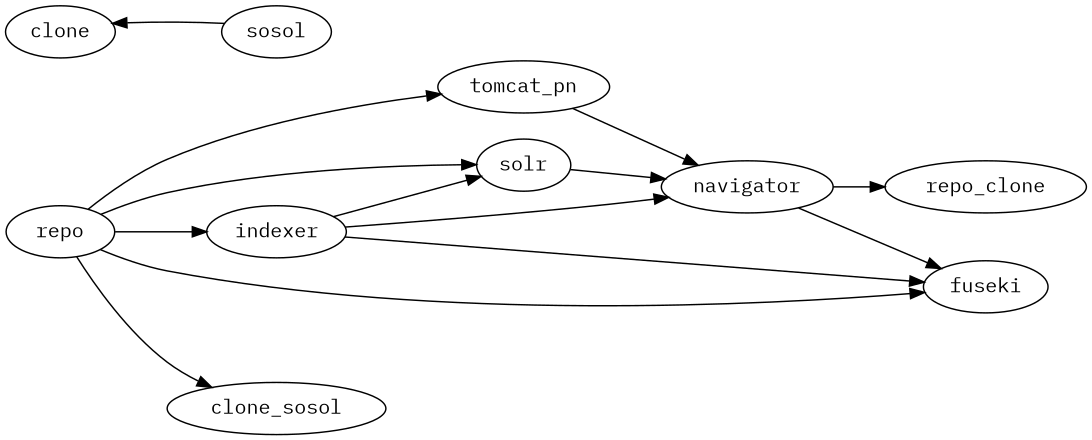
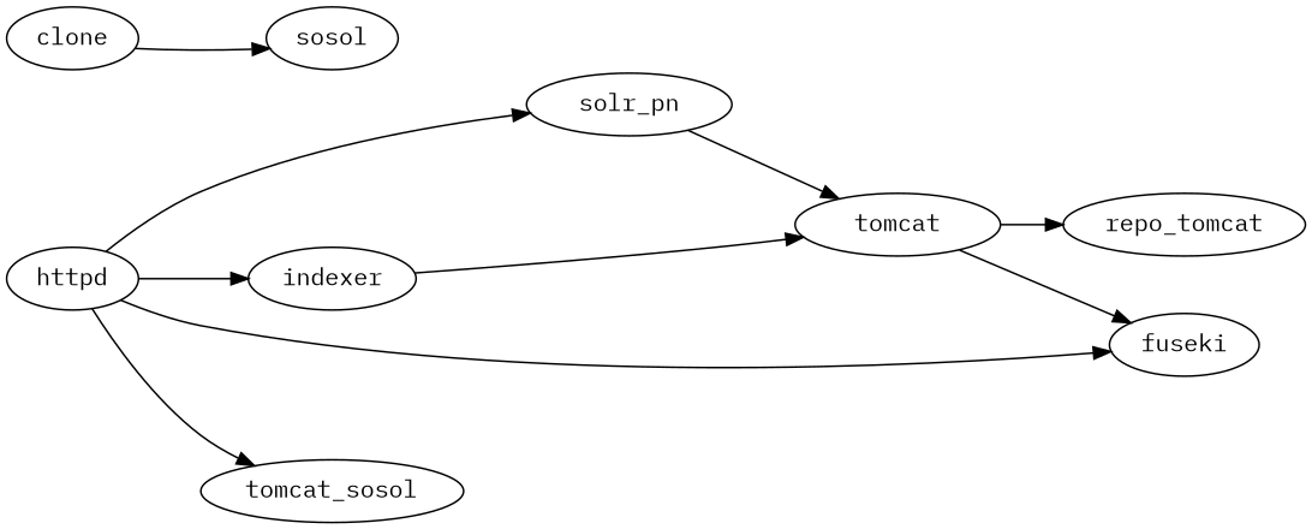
  digraph {
    fontname="IBM Plex Mono"
    rankdir=LR
    node [fontname="IBM Plex Mono"]
    edge [fontname="IBM Plex Mono"]
-   tomcat_pn
-   navigator
+   tomcat_pn [label=solr_pn]
+   navigator [label=tomcat]
    fuseki
-   repo_clone
-   solr
+   repo_clone [label=repo_tomcat]
    n6 [label=clone]
    sosol
    indexer
-   httpd [label=repo]
-   tomcat_sosol [label=clone_sosol]
+   httpd
+   tomcat_sosol
    tomcat_pn -> navigator
    navigator -> fuseki
    navigator -> repo_clone
-   solr -> navigator
-   sosol -> n6
+   n6 -> sosol
    indexer -> navigator
-   indexer -> fuseki
-   indexer -> solr
    httpd -> tomcat_pn
    httpd -> fuseki
-   httpd -> solr
    httpd -> indexer
    httpd -> tomcat_sosol
  }
